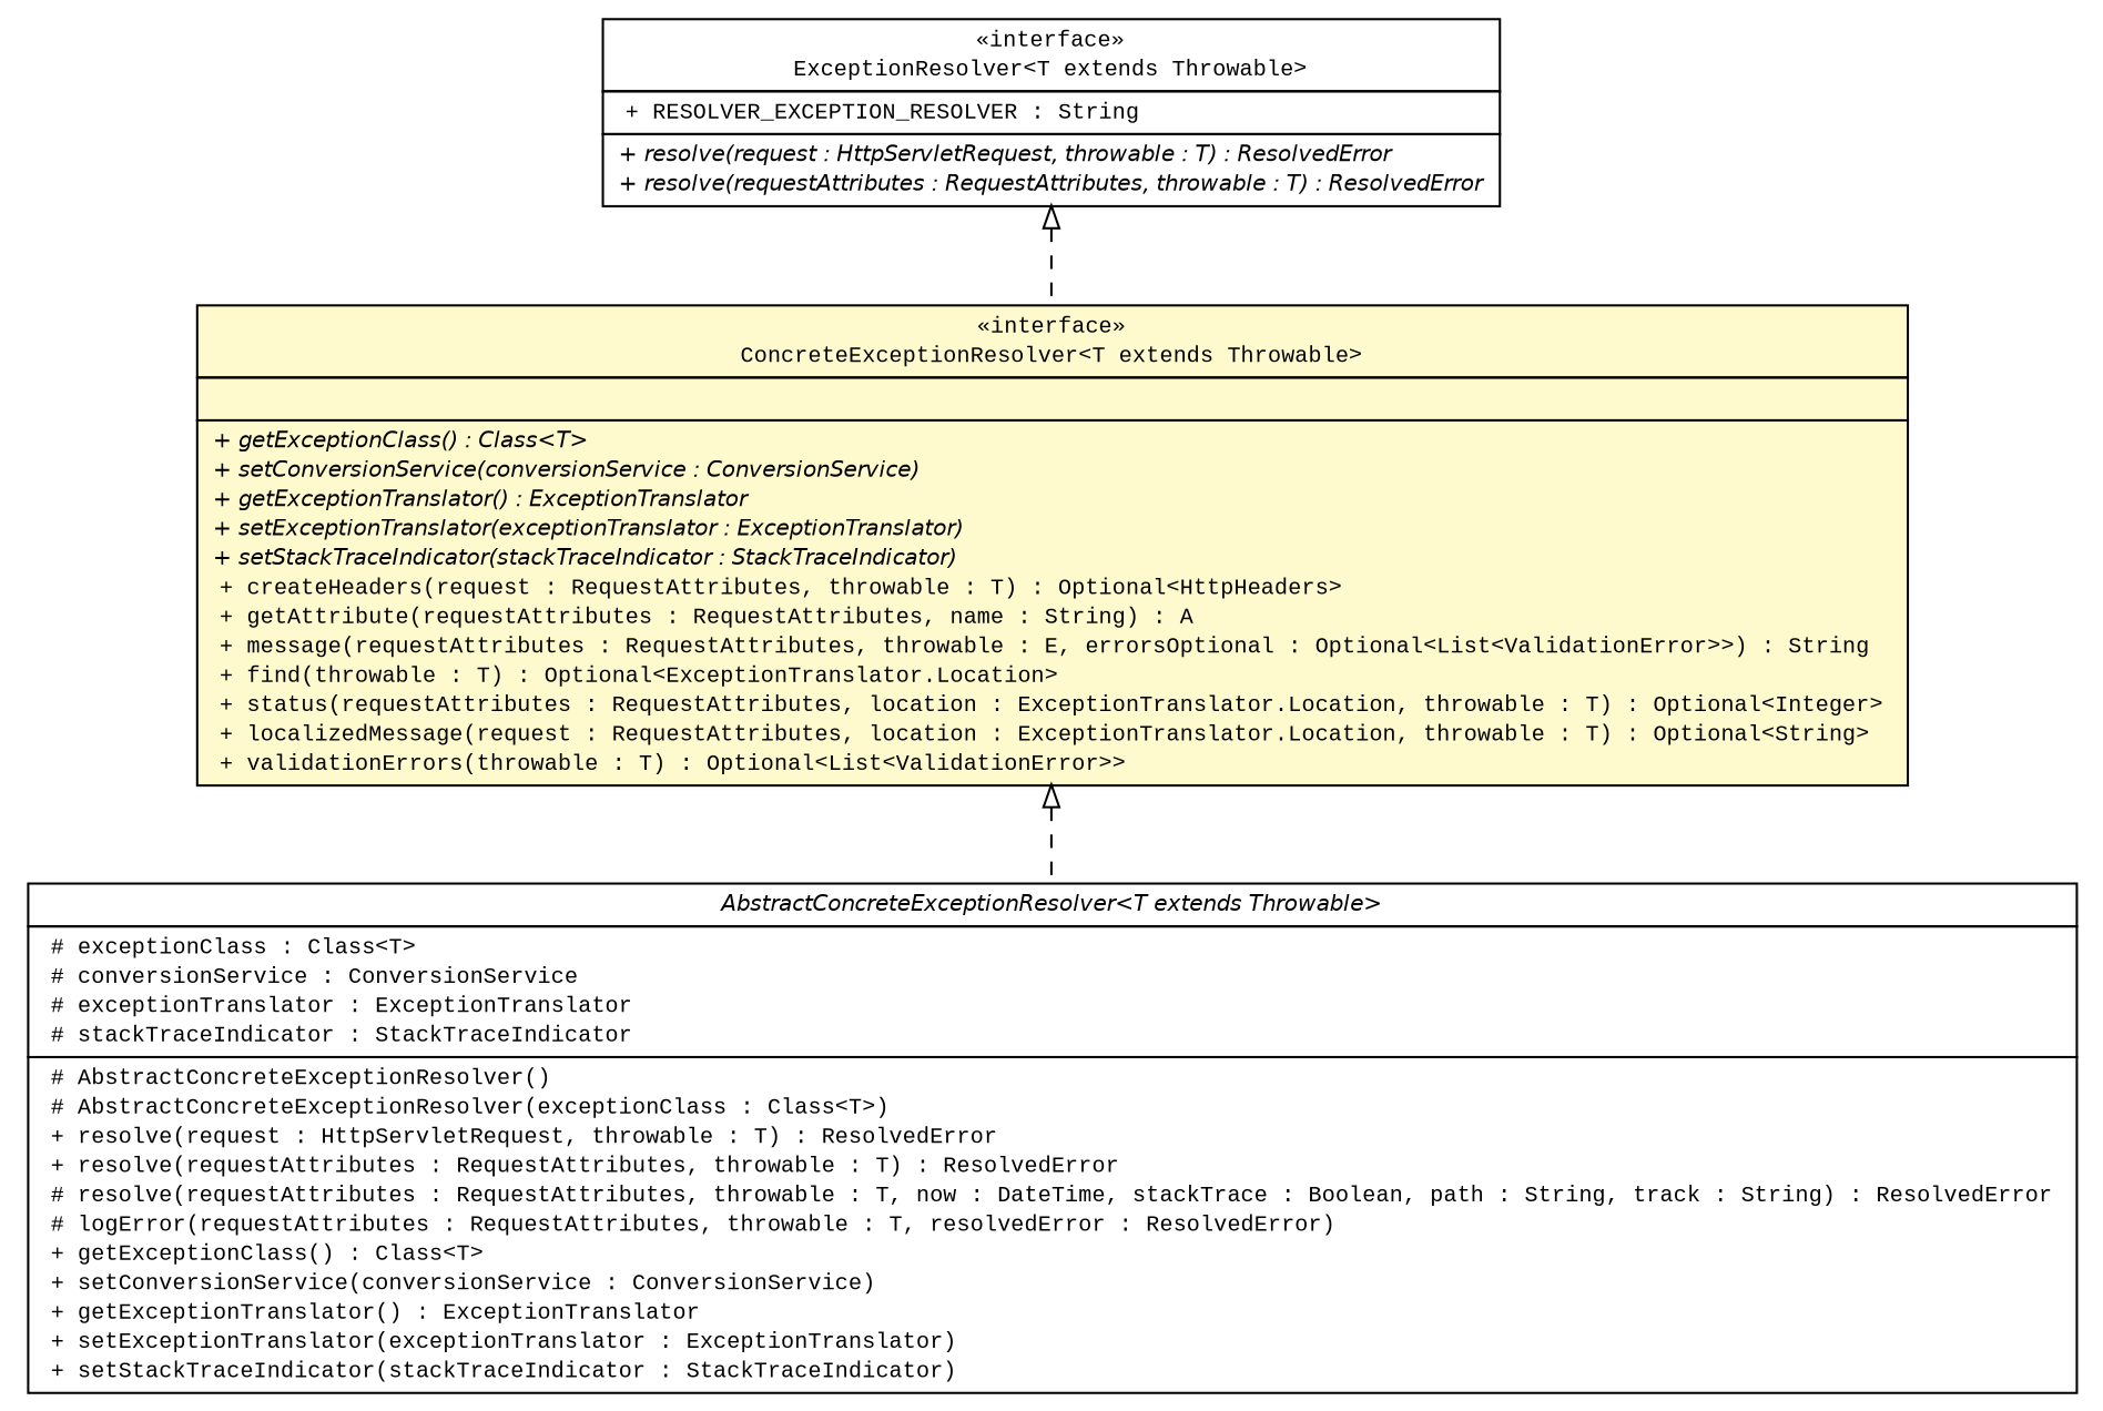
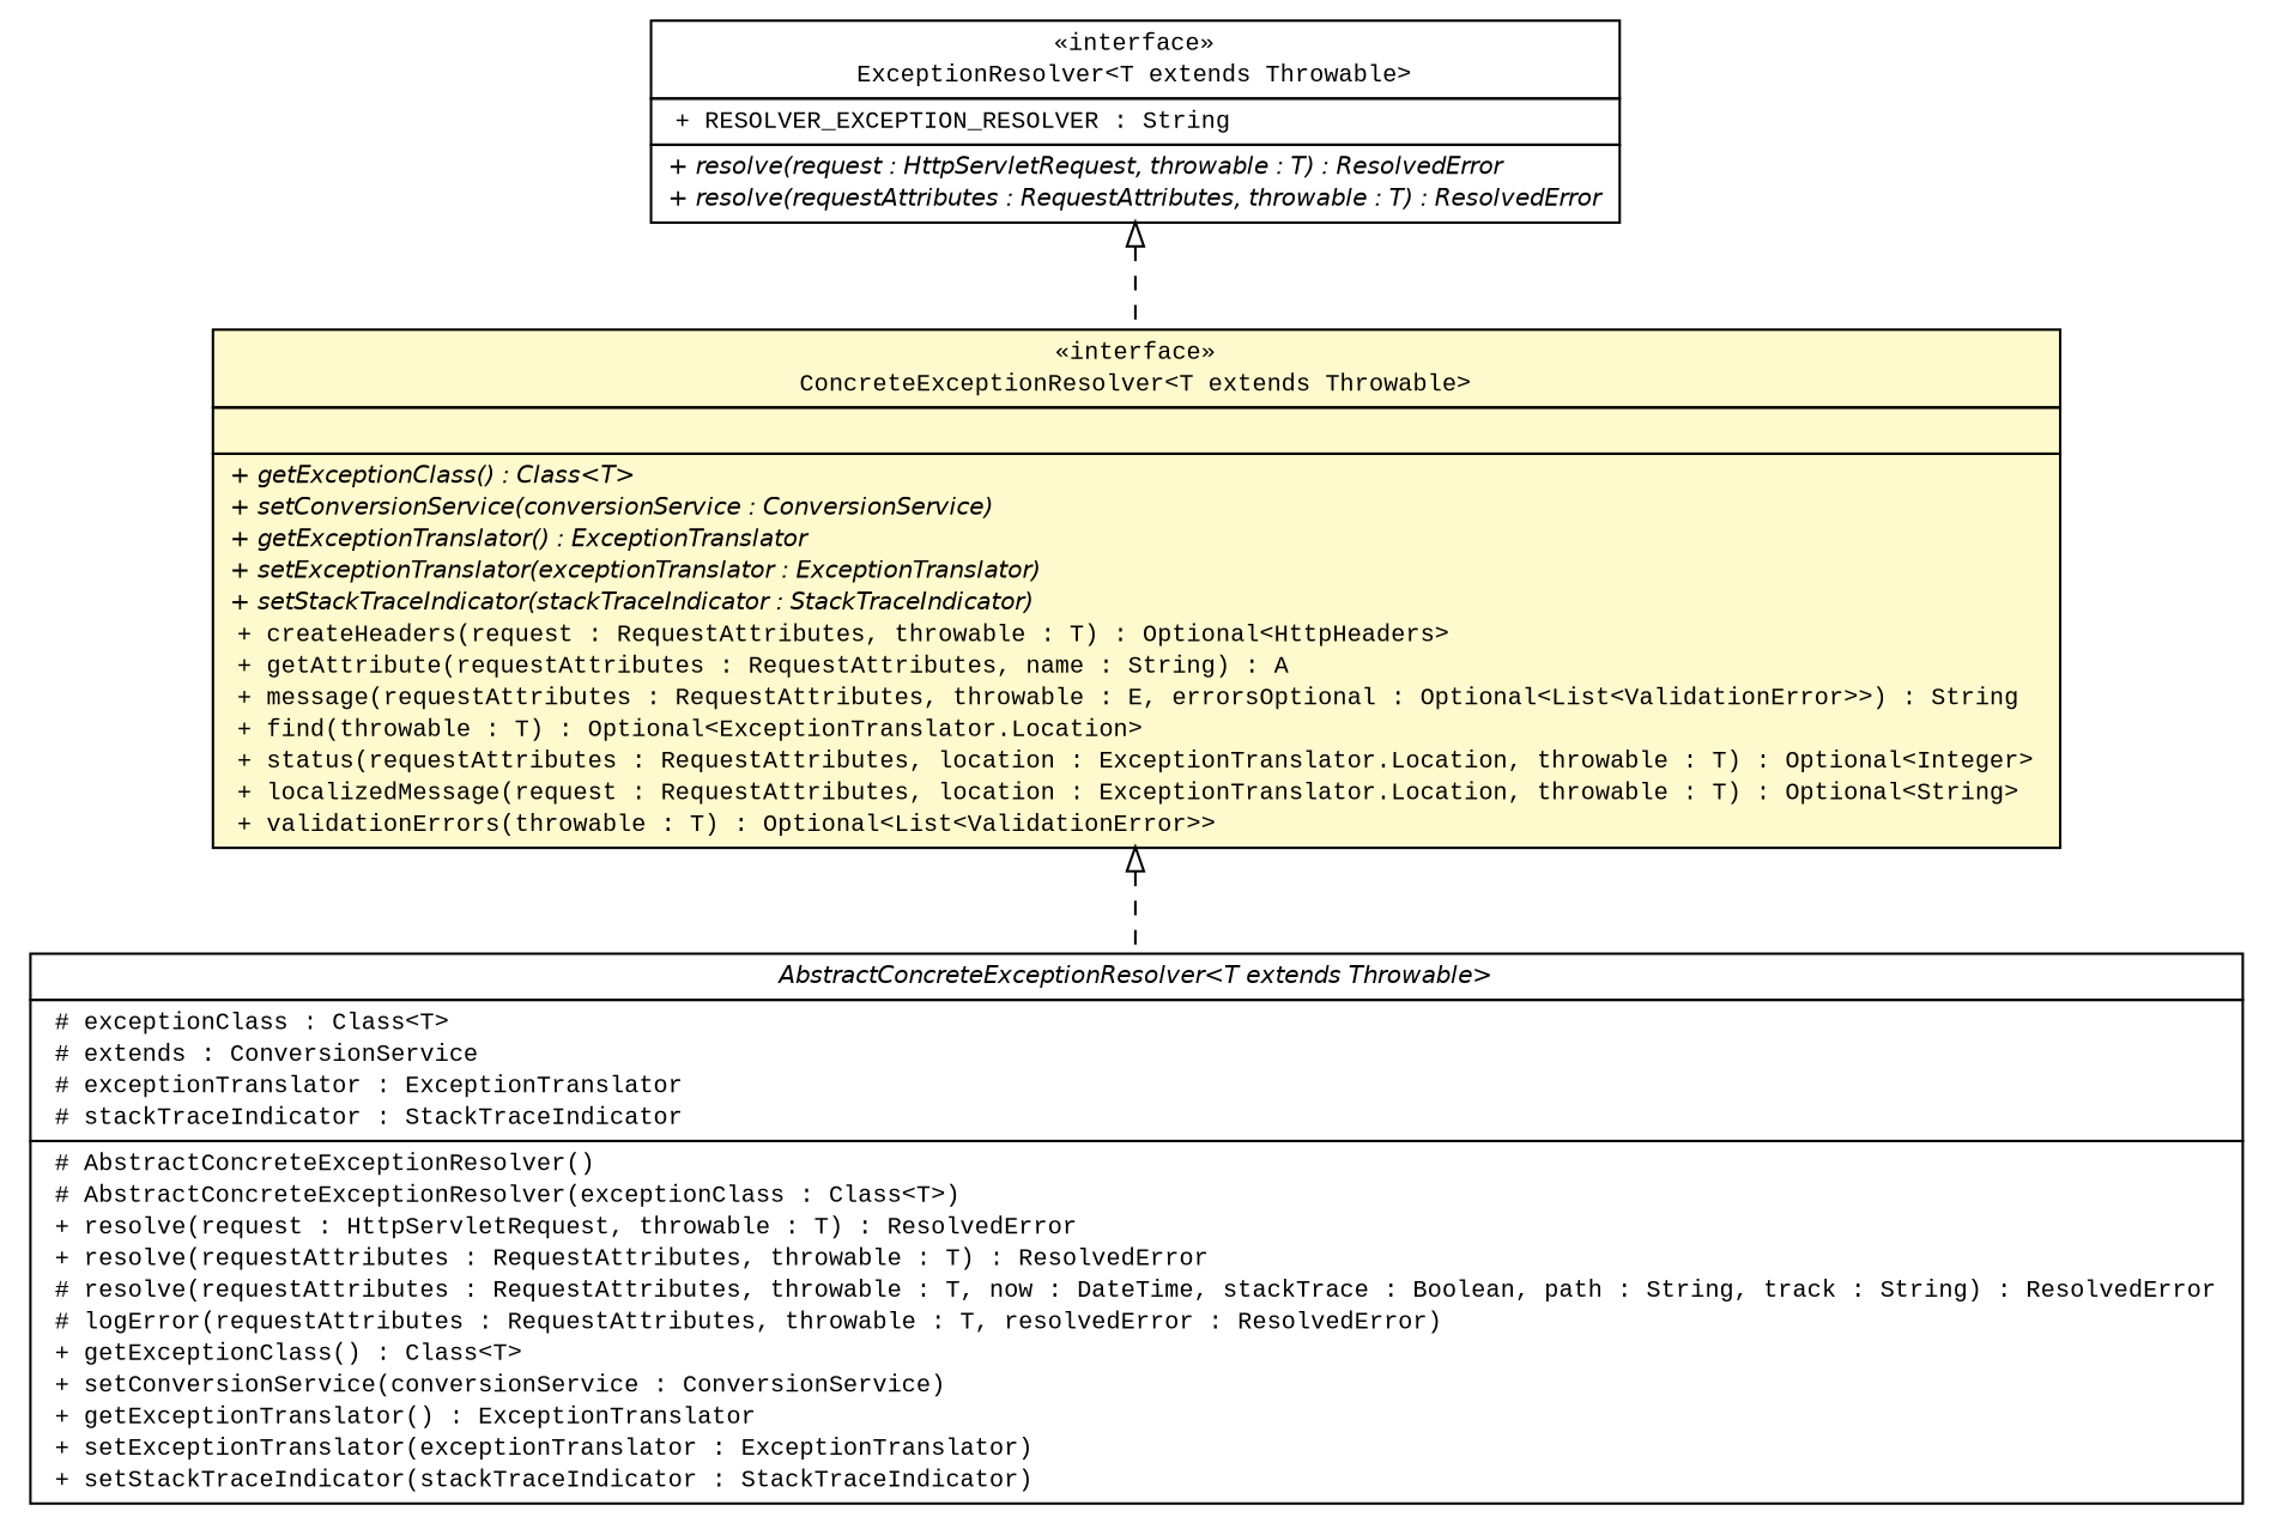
  digraph {
    fontname="Liberation Mono"
    nodesep=0.25
    ranksep=0.5
    node [fontcolor=black fontname="Liberation Mono" fontsize=10.0 shape=plaintext]
    edge [arrowtail=empty dir=back fontname="Liberation Mono" fontsize=10 headport=p labelfontname=Helvetica labelfontsize=10 style=dashed tailport=p]
    n1 [label=<<table title="com.yirendai.oss.lib.errorhandle.api.ConcreteExceptionResolver" border="0" cellborder="1" cellspacing="0" cellpadding="2" port="p" bgcolor="lemonChiffon" href="./ConcreteExceptionResolver.html"> 		<tr><td><table border="0" cellspacing="0" cellpadding="1"> <tr><td align="center" balign="center"> &#171;interface&#187; </td></tr> <tr><td align="center" balign="center"> ConcreteExceptionResolver&lt;T extends Throwable&gt; </td></tr> 		</table></td></tr> 		<tr><td><table border="0" cellspacing="0" cellpadding="1"> <tr><td align="left" balign="left">  </td></tr> 		</table></td></tr> 		<tr><td><table border="0" cellspacing="0" cellpadding="1"> <tr><td align="left" balign="left"><font face="Helvetica-Oblique" point-size="10.0"> + getExceptionClass() : Class&lt;T&gt; </font></td></tr> <tr><td align="left" balign="left"><font face="Helvetica-Oblique" point-size="10.0"> + setConversionService(conversionService : ConversionService) </font></td></tr> <tr><td align="left" balign="left"><font face="Helvetica-Oblique" point-size="10.0"> + getExceptionTranslator() : ExceptionTranslator </font></td></tr> <tr><td align="left" balign="left"><font face="Helvetica-Oblique" point-size="10.0"> + setExceptionTranslator(exceptionTranslator : ExceptionTranslator) </font></td></tr> <tr><td align="left" balign="left"><font face="Helvetica-Oblique" point-size="10.0"> + setStackTraceIndicator(stackTraceIndicator : StackTraceIndicator) </font></td></tr> <tr><td align="left" balign="left"> + createHeaders(request : RequestAttributes, throwable : T) : Optional&lt;HttpHeaders&gt; </td></tr> <tr><td align="left" balign="left"> + getAttribute(requestAttributes : RequestAttributes, name : String) : A </td></tr> <tr><td align="left" balign="left"> + message(requestAttributes : RequestAttributes, throwable : E, errorsOptional : Optional&lt;List&lt;ValidationError&gt;&gt;) : String </td></tr> <tr><td align="left" balign="left"> + find(throwable : T) : Optional&lt;ExceptionTranslator.Location&gt; </td></tr> <tr><td align="left" balign="left"> + status(requestAttributes : RequestAttributes, location : ExceptionTranslator.Location, throwable : T) : Optional&lt;Integer&gt; </td></tr> <tr><td align="left" balign="left"> + localizedMessage(request : RequestAttributes, location : ExceptionTranslator.Location, throwable : T) : Optional&lt;String&gt; </td></tr> <tr><td align="left" balign="left"> + validationErrors(throwable : T) : Optional&lt;List&lt;ValidationError&gt;&gt; </td></tr> 		</table></td></tr> 		</table>>]
-   n2 [label=<<table title="com.yirendai.oss.lib.errorhandle.api.AbstractConcreteExceptionResolver" border="0" cellborder="1" cellspacing="0" cellpadding="2" port="p" href="./AbstractConcreteExceptionResolver.html"> 		<tr><td><table border="0" cellspacing="0" cellpadding="1"> <tr><td align="center" balign="center"><font face="Helvetica-Oblique"> AbstractConcreteExceptionResolver&lt;T extends Throwable&gt; </font></td></tr> 		</table></td></tr> 		<tr><td><table border="0" cellspacing="0" cellpadding="1"> <tr><td align="left" balign="left"> # exceptionClass : Class&lt;T&gt; </td></tr> <tr><td align="left" balign="left"> # conversionService : ConversionService </td></tr> <tr><td align="left" balign="left"> # exceptionTranslator : ExceptionTranslator </td></tr> <tr><td align="left" balign="left"> # stackTraceIndicator : StackTraceIndicator </td></tr> 		</table></td></tr> 		<tr><td><table border="0" cellspacing="0" cellpadding="1"> <tr><td align="left" balign="left"> # AbstractConcreteExceptionResolver() </td></tr> <tr><td align="left" balign="left"> # AbstractConcreteExceptionResolver(exceptionClass : Class&lt;T&gt;) </td></tr> <tr><td align="left" balign="left"> + resolve(request : HttpServletRequest, throwable : T) : ResolvedError </td></tr> <tr><td align="left" balign="left"> + resolve(requestAttributes : RequestAttributes, throwable : T) : ResolvedError </td></tr> <tr><td align="left" balign="left"> # resolve(requestAttributes : RequestAttributes, throwable : T, now : DateTime, stackTrace : Boolean, path : String, track : String) : ResolvedError </td></tr> <tr><td align="left" balign="left"> # logError(requestAttributes : RequestAttributes, throwable : T, resolvedError : ResolvedError) </td></tr> <tr><td align="left" balign="left"> + getExceptionClass() : Class&lt;T&gt; </td></tr> <tr><td align="left" balign="left"> + setConversionService(conversionService : ConversionService) </td></tr> <tr><td align="left" balign="left"> + getExceptionTranslator() : ExceptionTranslator </td></tr> <tr><td align="left" balign="left"> + setExceptionTranslator(exceptionTranslator : ExceptionTranslator) </td></tr> <tr><td align="left" balign="left"> + setStackTraceIndicator(stackTraceIndicator : StackTraceIndicator) </td></tr> 		</table></td></tr> 		</table>>]
+   n2 [label=<<table title="com.yirendai.oss.lib.errorhandle.api.AbstractConcreteExceptionResolver" border="0" cellborder="1" cellspacing="0" cellpadding="2" port="p" href="./AbstractConcreteExceptionResolver.html"> 		<tr><td><table border="0" cellspacing="0" cellpadding="1"> <tr><td align="center" balign="center"><font face="Helvetica-Oblique"> AbstractConcreteExceptionResolver&lt;T extends Throwable&gt; </font></td></tr> 		</table></td></tr> 		<tr><td><table border="0" cellspacing="0" cellpadding="1"> <tr><td align="left" balign="left"> # exceptionClass : Class&lt;T&gt; </td></tr> <tr><td align="left" balign="left"> # extends : ConversionService </td></tr> <tr><td align="left" balign="left"> # exceptionTranslator : ExceptionTranslator </td></tr> <tr><td align="left" balign="left"> # stackTraceIndicator : StackTraceIndicator </td></tr> 		</table></td></tr> 		<tr><td><table border="0" cellspacing="0" cellpadding="1"> <tr><td align="left" balign="left"> # AbstractConcreteExceptionResolver() </td></tr> <tr><td align="left" balign="left"> # AbstractConcreteExceptionResolver(exceptionClass : Class&lt;T&gt;) </td></tr> <tr><td align="left" balign="left"> + resolve(request : HttpServletRequest, throwable : T) : ResolvedError </td></tr> <tr><td align="left" balign="left"> + resolve(requestAttributes : RequestAttributes, throwable : T) : ResolvedError </td></tr> <tr><td align="left" balign="left"> # resolve(requestAttributes : RequestAttributes, throwable : T, now : DateTime, stackTrace : Boolean, path : String, track : String) : ResolvedError </td></tr> <tr><td align="left" balign="left"> # logError(requestAttributes : RequestAttributes, throwable : T, resolvedError : ResolvedError) </td></tr> <tr><td align="left" balign="left"> + getExceptionClass() : Class&lt;T&gt; </td></tr> <tr><td align="left" balign="left"> + setConversionService(conversionService : ConversionService) </td></tr> <tr><td align="left" balign="left"> + getExceptionTranslator() : ExceptionTranslator </td></tr> <tr><td align="left" balign="left"> + setExceptionTranslator(exceptionTranslator : ExceptionTranslator) </td></tr> <tr><td align="left" balign="left"> + setStackTraceIndicator(stackTraceIndicator : StackTraceIndicator) </td></tr> 		</table></td></tr> 		</table>>]
    n3 [label=<<table title="com.yirendai.oss.lib.errorhandle.api.ExceptionResolver" border="0" cellborder="1" cellspacing="0" cellpadding="2" port="p" href="./ExceptionResolver.html"> 		<tr><td><table border="0" cellspacing="0" cellpadding="1"> <tr><td align="center" balign="center"> &#171;interface&#187; </td></tr> <tr><td align="center" balign="center"> ExceptionResolver&lt;T extends Throwable&gt; </td></tr> 		</table></td></tr> 		<tr><td><table border="0" cellspacing="0" cellpadding="1"> <tr><td align="left" balign="left"> + RESOLVER_EXCEPTION_RESOLVER : String </td></tr> 		</table></td></tr> 		<tr><td><table border="0" cellspacing="0" cellpadding="1"> <tr><td align="left" balign="left"><font face="Helvetica-Oblique" point-size="10.0"> + resolve(request : HttpServletRequest, throwable : T) : ResolvedError </font></td></tr> <tr><td align="left" balign="left"><font face="Helvetica-Oblique" point-size="10.0"> + resolve(requestAttributes : RequestAttributes, throwable : T) : ResolvedError </font></td></tr> 		</table></td></tr> 		</table>>]
    n1 -> n2
    n3 -> n1
  }
